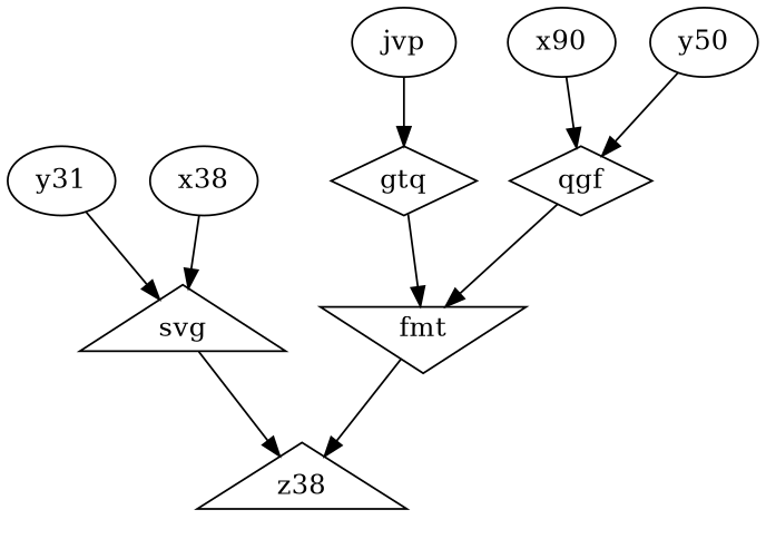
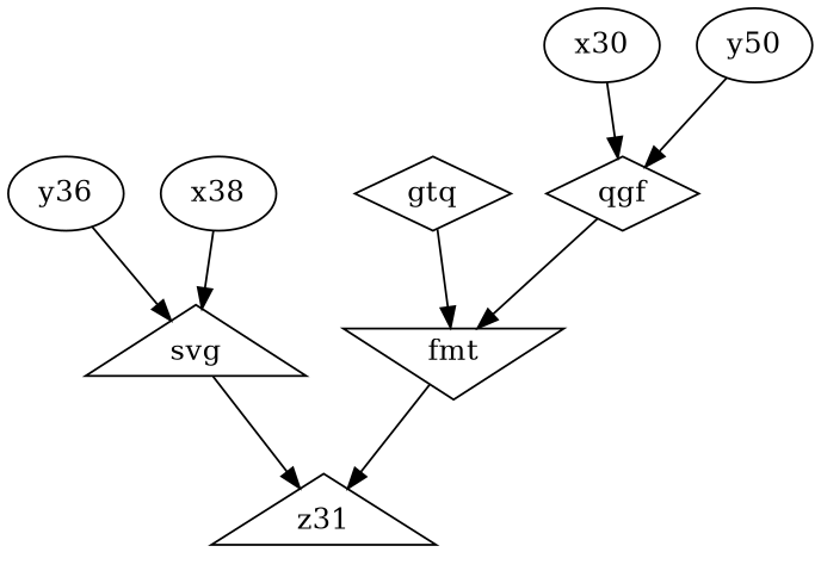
  digraph {
    splines=true
    fmt [shape=invtriangle]
-   z31 [shape=triangle label=z38]
+   z31 [shape=triangle]
    gtq [shape=diamond]
    qgf [shape=diamond]
-   jvp
-   x30 [label=x90]
+   x30
    n7 [label=y50]
    svg [shape=triangle]
-   y31
+   y31 [label=y36]
    n10 [label=x38]
    fmt -> z31
    gtq -> fmt
    qgf -> fmt
-   jvp -> gtq
    x30 -> qgf
    n7 -> qgf
    svg -> z31
    y31 -> svg
    n10 -> svg
  }
